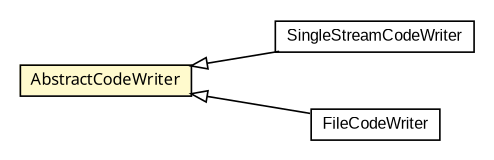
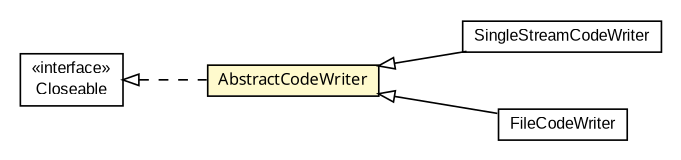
  digraph {
    nodesep=0.25
    rankdir=LR
    ranksep=0.5
    node [fontcolor=black fontname=arial fontsize=10.0 shape=plaintext]
    edge [arrowtail=empty dir=back fontname=arial fontsize=10 headport=p labelfontname=arial labelfontsize=10 tailport=p]
    n1 [label=<<table title="com.helger.jcodemodel.AbstractCodeWriter" border="0" cellborder="1" cellspacing="0" cellpadding="2" port="p" bgcolor="lemonChiffon" href="./AbstractCodeWriter.html"> 		<tr><td><table border="0" cellspacing="0" cellpadding="1"> <tr><td align="center" balign="center"><font face="ariali"> AbstractCodeWriter </font></td></tr> 		</table></td></tr> 		</table>>]
    n2 [label=<<table title="com.helger.jcodemodel.writer.SingleStreamCodeWriter" border="0" cellborder="1" cellspacing="0" cellpadding="2" port="p" href="./writer/SingleStreamCodeWriter.html"> 		<tr><td><table border="0" cellspacing="0" cellpadding="1"> <tr><td align="center" balign="center"> SingleStreamCodeWriter </td></tr> 		</table></td></tr> 		</table>>]
    n3 [label=<<table title="com.helger.jcodemodel.writer.FileCodeWriter" border="0" cellborder="1" cellspacing="0" cellpadding="2" port="p" href="./writer/FileCodeWriter.html"> 		<tr><td><table border="0" cellspacing="0" cellpadding="1"> <tr><td align="center" balign="center"> FileCodeWriter </td></tr> 		</table></td></tr> 		</table>>]
+   n4 [label=<<table title="java.io.Closeable" border="0" cellborder="1" cellspacing="0" cellpadding="2" port="p" href="http://download.oracle.com/javase/6/docs/api/java/io/Closeable.html"> 		<tr><td><table border="0" cellspacing="0" cellpadding="1"> <tr><td align="center" balign="center"> &#171;interface&#187; </td></tr> <tr><td align="center" balign="center"> Closeable </td></tr> 		</table></td></tr> 		</table>>]
    n1 -> n2
    n1 -> n3
+   n4 -> n1 [style=dashed]
  }
